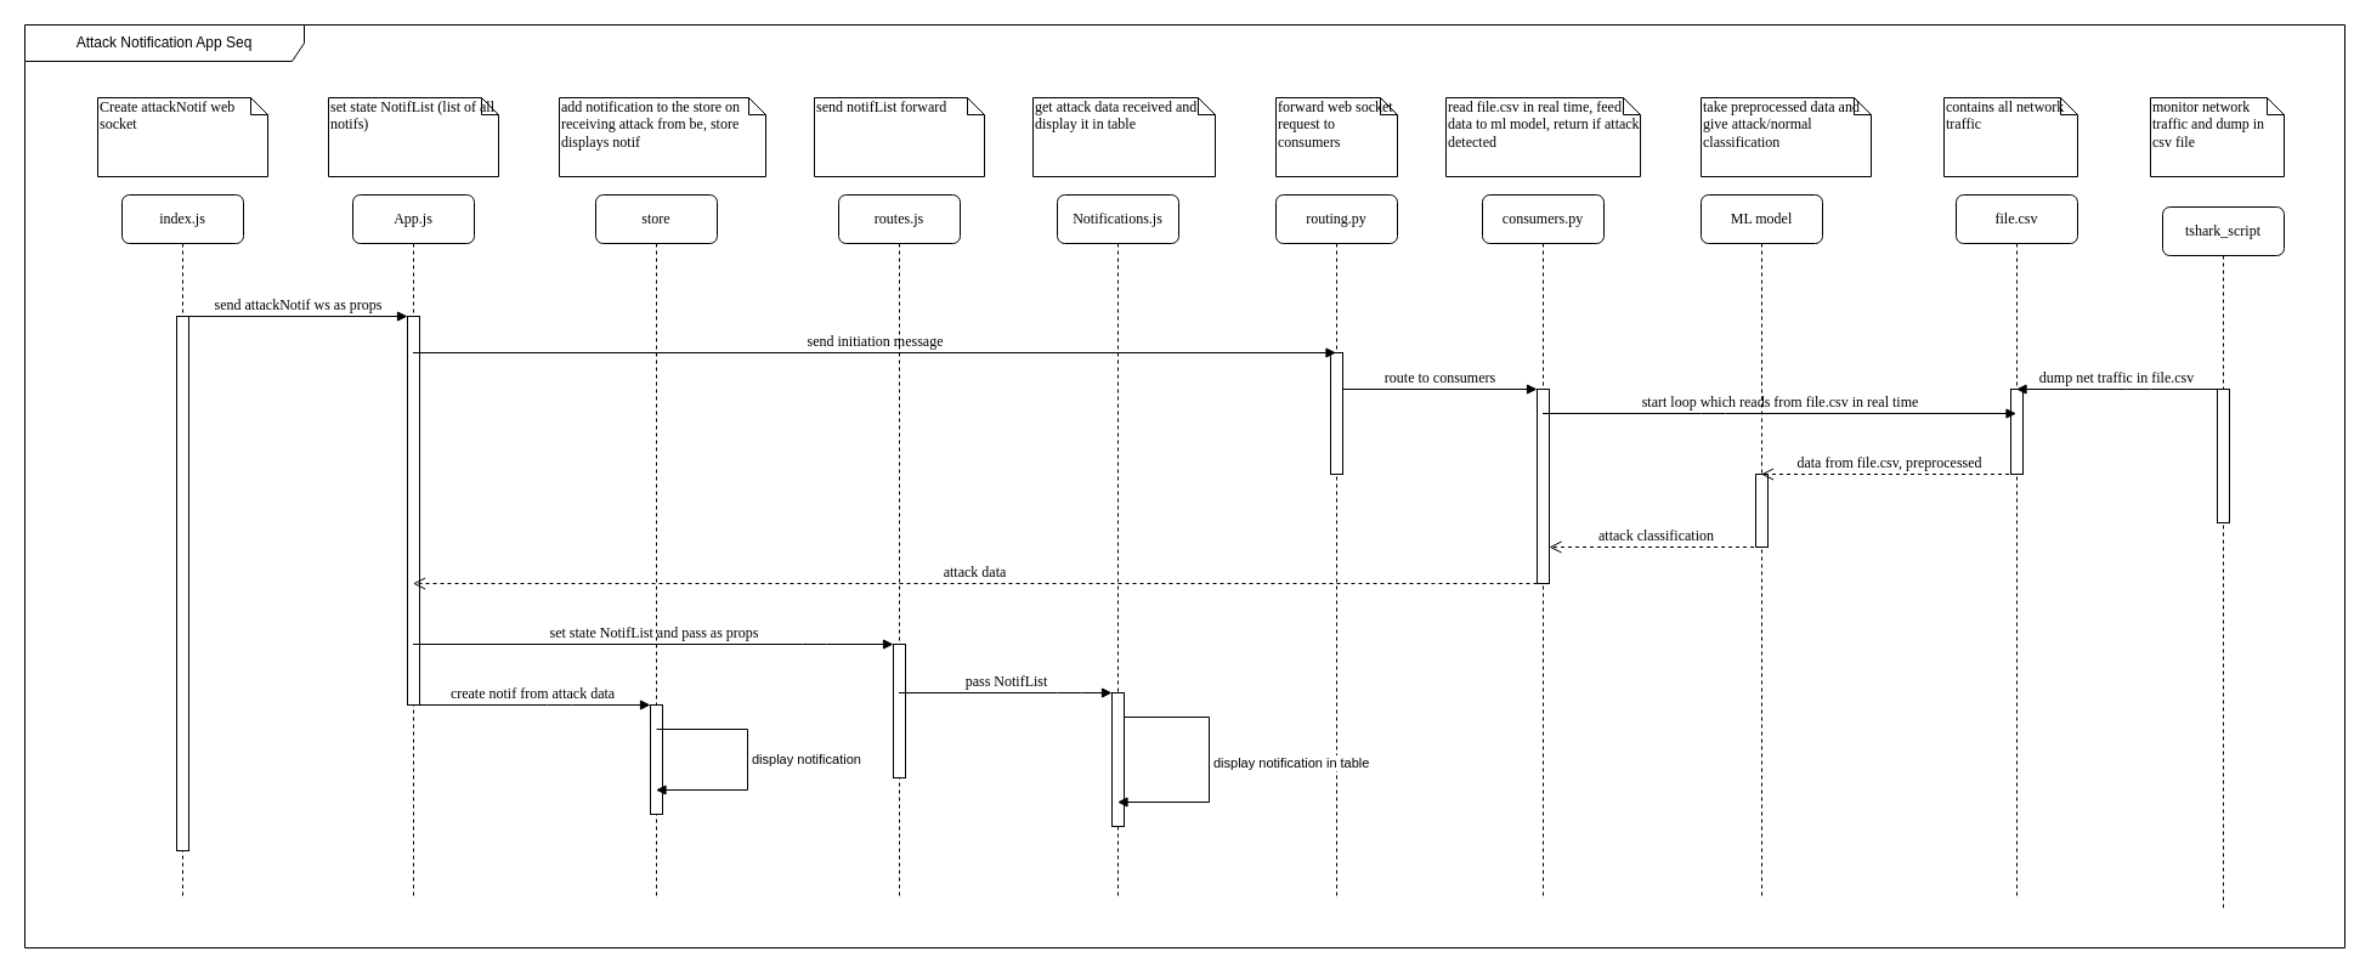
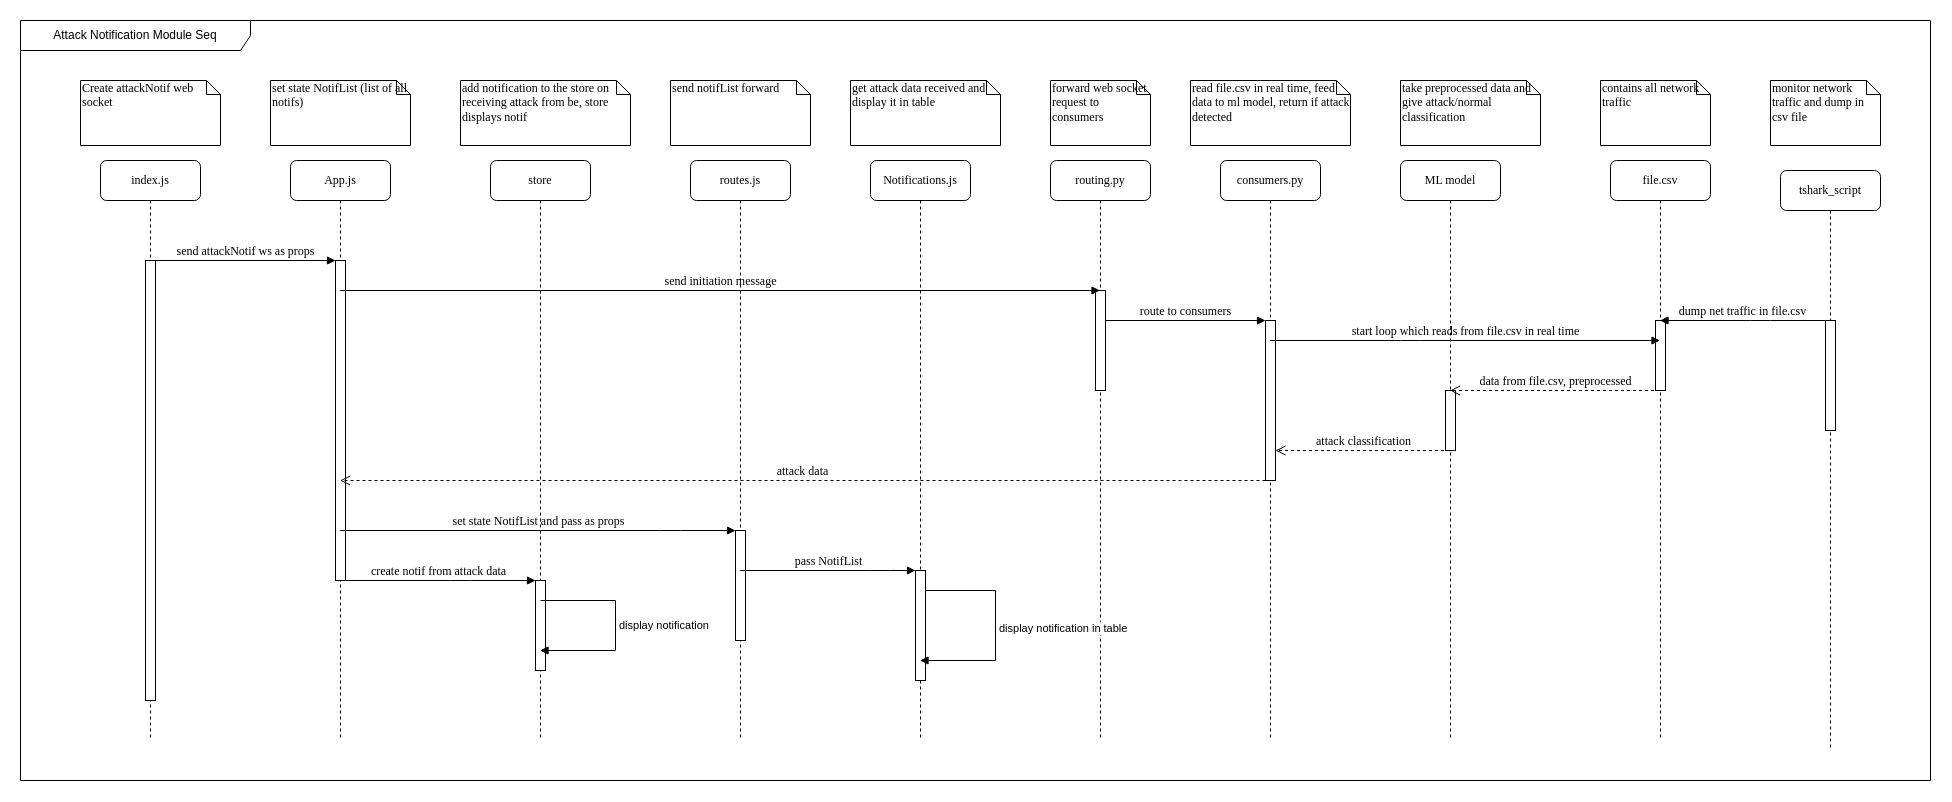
  <mxCell id="0" />
  <mxCell id="1" parent="0" />
  <mxCell id="2" value="App.js" style="shape=umlLifeline;perimeter=lifelinePerimeter;whiteSpace=wrap;html=1;container=1;collapsible=0;recursiveResize=0;outlineConnect=0;rounded=1;shadow=0;comic=0;labelBackgroundColor=none;strokeWidth=1;fontFamily=Verdana;fontSize=12;align=center;" parent="1" vertex="1"><mxGeometry x="290" y="160" width="100" height="580" as="geometry" /></mxCell>
  <mxCell id="3" value="" style="html=1;points=[];perimeter=orthogonalPerimeter;rounded=0;shadow=0;comic=0;labelBackgroundColor=none;strokeWidth=1;fontFamily=Verdana;fontSize=12;align=center;" parent="2" vertex="1"><mxGeometry x="45" y="100" width="10" height="320" as="geometry" /></mxCell>
  <mxCell id="4" value="routes.js" style="shape=umlLifeline;perimeter=lifelinePerimeter;whiteSpace=wrap;html=1;container=1;collapsible=0;recursiveResize=0;outlineConnect=0;rounded=1;shadow=0;comic=0;labelBackgroundColor=none;strokeWidth=1;fontFamily=Verdana;fontSize=12;align=center;" parent="1" vertex="1"><mxGeometry x="690" y="160" width="100" height="580" as="geometry" /></mxCell>
  <mxCell id="5" value="" style="html=1;points=[];perimeter=orthogonalPerimeter;rounded=0;shadow=0;comic=0;labelBackgroundColor=none;strokeWidth=1;fontFamily=Verdana;fontSize=12;align=center;" vertex="1" parent="4"><mxGeometry x="45" y="370" width="10" height="110" as="geometry" /></mxCell>
  <mxCell id="6" value="routing.py" style="shape=umlLifeline;perimeter=lifelinePerimeter;whiteSpace=wrap;html=1;container=1;collapsible=0;recursiveResize=0;outlineConnect=0;rounded=1;shadow=0;comic=0;labelBackgroundColor=none;strokeWidth=1;fontFamily=Verdana;fontSize=12;align=center;" parent="1" vertex="1"><mxGeometry x="1050" y="160" width="100" height="580" as="geometry" /></mxCell>
  <mxCell id="7" value="consumers.py" style="shape=umlLifeline;perimeter=lifelinePerimeter;whiteSpace=wrap;html=1;container=1;collapsible=0;recursiveResize=0;outlineConnect=0;rounded=1;shadow=0;comic=0;labelBackgroundColor=none;strokeWidth=1;fontFamily=Verdana;fontSize=12;align=center;" parent="1" vertex="1"><mxGeometry x="1220" y="160" width="100" height="580" as="geometry" /></mxCell>
  <mxCell id="8" value="" style="html=1;points=[];perimeter=orthogonalPerimeter;rounded=0;shadow=0;comic=0;labelBackgroundColor=none;strokeWidth=1;fontFamily=Verdana;fontSize=12;align=center;" parent="7" vertex="1"><mxGeometry x="45" y="160" width="10" height="160" as="geometry" /></mxCell>
  <mxCell id="9" value="file.csv" style="shape=umlLifeline;perimeter=lifelinePerimeter;whiteSpace=wrap;html=1;container=1;collapsible=0;recursiveResize=0;outlineConnect=0;rounded=1;shadow=0;comic=0;labelBackgroundColor=none;strokeWidth=1;fontFamily=Verdana;fontSize=12;align=center;" parent="1" vertex="1"><mxGeometry x="1610" y="160" width="100" height="580" as="geometry" /></mxCell>
  <mxCell id="10" value="" style="html=1;points=[];perimeter=orthogonalPerimeter;rounded=0;shadow=0;comic=0;labelBackgroundColor=none;strokeColor=#000000;strokeWidth=1;fillColor=#FFFFFF;fontFamily=Verdana;fontSize=12;fontColor=#000000;align=center;" vertex="1" parent="9"><mxGeometry x="45" y="160" width="10" height="70" as="geometry" /></mxCell>
  <mxCell id="11" value="tshark_script" style="shape=umlLifeline;perimeter=lifelinePerimeter;whiteSpace=wrap;html=1;container=1;collapsible=0;recursiveResize=0;outlineConnect=0;rounded=1;shadow=0;comic=0;labelBackgroundColor=none;strokeWidth=1;fontFamily=Verdana;fontSize=12;align=center;" parent="1" vertex="1"><mxGeometry x="1780" y="170" width="100" height="580" as="geometry" /></mxCell>
  <mxCell id="12" value="" style="html=1;points=[];perimeter=orthogonalPerimeter;rounded=0;shadow=0;comic=0;labelBackgroundColor=none;strokeColor=#000000;strokeWidth=1;fillColor=#FFFFFF;fontFamily=Verdana;fontSize=12;fontColor=#000000;align=center;" vertex="1" parent="11"><mxGeometry x="45" y="150" width="10" height="110" as="geometry" /></mxCell>
  <mxCell id="13" value="index.js" style="shape=umlLifeline;perimeter=lifelinePerimeter;whiteSpace=wrap;html=1;container=1;collapsible=0;recursiveResize=0;outlineConnect=0;rounded=1;shadow=0;comic=0;labelBackgroundColor=none;strokeWidth=1;fontFamily=Verdana;fontSize=12;align=center;" parent="1" vertex="1"><mxGeometry x="100" y="160" width="100" height="580" as="geometry" /></mxCell>
  <mxCell id="14" value="" style="html=1;points=[];perimeter=orthogonalPerimeter;rounded=0;shadow=0;comic=0;labelBackgroundColor=none;strokeWidth=1;fontFamily=Verdana;fontSize=12;align=center;" parent="13" vertex="1"><mxGeometry x="45" y="100" width="10" height="440" as="geometry" /></mxCell>
  <mxCell id="15" value="" style="html=1;points=[];perimeter=orthogonalPerimeter;rounded=0;shadow=0;comic=0;labelBackgroundColor=none;strokeWidth=1;fontFamily=Verdana;fontSize=12;align=center;" parent="1" vertex="1"><mxGeometry x="1095" y="290" width="10" height="100" as="geometry" /></mxCell>
  <mxCell id="16" value="route to consumers" style="html=1;verticalAlign=bottom;endArrow=block;entryX=0;entryY=0;labelBackgroundColor=none;fontFamily=Verdana;fontSize=12;edgeStyle=elbowEdgeStyle;elbow=vertical;" parent="1" source="15" target="8" edge="1"><mxGeometry relative="1" as="geometry"><mxPoint x="1160" y="310" as="sourcePoint" /></mxGeometry></mxCell>
  <mxCell id="17" value="attack data" style="html=1;verticalAlign=bottom;endArrow=open;dashed=1;endSize=8;labelBackgroundColor=none;fontFamily=Verdana;fontSize=12;edgeStyle=elbowEdgeStyle;elbow=vertical;" parent="1" source="8" target="2" edge="1"><mxGeometry relative="1" as="geometry"><mxPoint x="950" y="386" as="targetPoint" /><Array as="points"><mxPoint x="1190" y="480" /><mxPoint x="980" y="470" /><mxPoint x="990" y="430" /><mxPoint x="970" y="340" /><mxPoint x="1000" y="340" /></Array></mxGeometry></mxCell>
  <mxCell id="18" value="send attackNotif ws as props" style="html=1;verticalAlign=bottom;endArrow=block;entryX=0;entryY=0;labelBackgroundColor=none;fontFamily=Verdana;fontSize=12;edgeStyle=elbowEdgeStyle;elbow=vertical;" parent="1" source="14" target="3" edge="1"><mxGeometry relative="1" as="geometry"><mxPoint x="220" y="270" as="sourcePoint" /></mxGeometry></mxCell>
  <mxCell id="19" value="create notif from attack data" style="html=1;verticalAlign=bottom;endArrow=block;labelBackgroundColor=none;fontFamily=Verdana;fontSize=12;edgeStyle=elbowEdgeStyle;elbow=vertical;" parent="1" source="2" target="28" edge="1"><mxGeometry relative="1" as="geometry"><mxPoint x="375" y="550" as="sourcePoint" /><mxPoint x="559.5" y="550" as="targetPoint" /><Array as="points"><mxPoint x="460" y="580" /><mxPoint x="480" y="550" /><mxPoint x="500" y="370" /><mxPoint x="500" y="300" /></Array></mxGeometry></mxCell>
  <mxCell id="20" value="Create attackNotif web socket" style="shape=note;whiteSpace=wrap;html=1;size=14;verticalAlign=top;align=left;spacingTop=-6;rounded=0;shadow=0;comic=0;labelBackgroundColor=none;strokeWidth=1;fontFamily=Verdana;fontSize=12" parent="1" vertex="1"><mxGeometry x="80" y="80" width="140" height="65" as="geometry" /></mxCell>
  <mxCell id="21" value="set state NotifList (list of all notifs) " style="shape=note;whiteSpace=wrap;html=1;size=14;verticalAlign=top;align=left;spacingTop=-6;rounded=0;shadow=0;comic=0;labelBackgroundColor=none;strokeWidth=1;fontFamily=Verdana;fontSize=12" parent="1" vertex="1"><mxGeometry x="270" y="80" width="140" height="65" as="geometry" /></mxCell>
  <mxCell id="22" value="send notifList forward" style="shape=note;whiteSpace=wrap;html=1;size=14;verticalAlign=top;align=left;spacingTop=-6;rounded=0;shadow=0;comic=0;labelBackgroundColor=none;strokeWidth=1;fontFamily=Verdana;fontSize=12" parent="1" vertex="1"><mxGeometry x="670" y="80" width="140" height="65" as="geometry" /></mxCell>
  <mxCell id="23" value="forward web socket request to consumers" style="shape=note;whiteSpace=wrap;html=1;size=14;verticalAlign=top;align=left;spacingTop=-6;rounded=0;shadow=0;comic=0;labelBackgroundColor=none;strokeWidth=1;fontFamily=Verdana;fontSize=12" parent="1" vertex="1"><mxGeometry x="1050" y="80" width="100" height="65" as="geometry" /></mxCell>
  <mxCell id="24" value="read file.csv in real time, feed data to ml model, return if attack detected" style="shape=note;whiteSpace=wrap;html=1;size=14;verticalAlign=top;align=left;spacingTop=-6;rounded=0;shadow=0;comic=0;labelBackgroundColor=none;strokeWidth=1;fontFamily=Verdana;fontSize=12" parent="1" vertex="1"><mxGeometry x="1190" y="80" width="160" height="65" as="geometry" /></mxCell>
  <mxCell id="25" value="contains all network traffic" style="shape=note;whiteSpace=wrap;html=1;size=14;verticalAlign=top;align=left;spacingTop=-6;rounded=0;shadow=0;comic=0;labelBackgroundColor=none;strokeWidth=1;fontFamily=Verdana;fontSize=12" parent="1" vertex="1"><mxGeometry x="1600" y="80" width="110" height="65" as="geometry" /></mxCell>
  <mxCell id="26" value="monitor network traffic and dump in csv file" style="shape=note;whiteSpace=wrap;html=1;size=14;verticalAlign=top;align=left;spacingTop=-6;rounded=0;shadow=0;comic=0;labelBackgroundColor=none;strokeWidth=1;fontFamily=Verdana;fontSize=12" parent="1" vertex="1"><mxGeometry x="1770" y="80" width="110" height="65" as="geometry" /></mxCell>
  <mxCell id="27" value="store" style="shape=umlLifeline;perimeter=lifelinePerimeter;whiteSpace=wrap;html=1;container=1;collapsible=0;recursiveResize=0;outlineConnect=0;rounded=1;shadow=0;comic=0;labelBackgroundColor=none;strokeWidth=1;fontFamily=Verdana;fontSize=12;align=center;" vertex="1" parent="1"><mxGeometry x="490" y="160" width="100" height="580" as="geometry" /></mxCell>
  <mxCell id="28" value="" style="html=1;points=[];perimeter=orthogonalPerimeter;rounded=0;shadow=0;comic=0;labelBackgroundColor=none;strokeWidth=1;fontFamily=Verdana;fontSize=12;align=center;" vertex="1" parent="27"><mxGeometry x="45" y="420" width="10" height="90" as="geometry" /></mxCell>
  <mxCell id="29" value="add notification to the store on receiving attack from be, store displays notif" style="shape=note;whiteSpace=wrap;html=1;size=14;verticalAlign=top;align=left;spacingTop=-6;rounded=0;shadow=0;comic=0;labelBackgroundColor=none;strokeWidth=1;fontFamily=Verdana;fontSize=12" vertex="1" parent="1"><mxGeometry x="460" y="80" width="170" height="65" as="geometry" /></mxCell>
  <mxCell id="30" value="ML model" style="shape=umlLifeline;perimeter=lifelinePerimeter;whiteSpace=wrap;html=1;container=1;collapsible=0;recursiveResize=0;outlineConnect=0;rounded=1;shadow=0;comic=0;labelBackgroundColor=none;strokeWidth=1;fontFamily=Verdana;fontSize=12;align=center;" vertex="1" parent="1"><mxGeometry x="1400" y="160" width="100" height="580" as="geometry" /></mxCell>
  <mxCell id="31" value="" style="html=1;points=[];perimeter=orthogonalPerimeter;rounded=0;shadow=0;comic=0;labelBackgroundColor=none;strokeColor=#000000;strokeWidth=1;fillColor=#FFFFFF;fontFamily=Verdana;fontSize=12;fontColor=#000000;align=center;" vertex="1" parent="30"><mxGeometry x="45" y="230" width="10" height="60" as="geometry" /></mxCell>
  <mxCell id="32" value="take preprocessed data and give attack/normal classification" style="shape=note;whiteSpace=wrap;html=1;size=14;verticalAlign=top;align=left;spacingTop=-6;rounded=0;shadow=0;comic=0;labelBackgroundColor=none;strokeWidth=1;fontFamily=Verdana;fontSize=12" vertex="1" parent="1"><mxGeometry x="1400" y="80" width="140" height="65" as="geometry" /></mxCell>
  <mxCell id="33" value="send initiation message" style="html=1;verticalAlign=bottom;endArrow=block;labelBackgroundColor=none;fontFamily=Verdana;fontSize=12;edgeStyle=elbowEdgeStyle;elbow=vertical;" edge="1" parent="1" source="2" target="6"><mxGeometry relative="1" as="geometry"><mxPoint x="400" y="290" as="sourcePoint" /><mxPoint x="565" y="290" as="targetPoint" /><Array as="points"><mxPoint x="505.5" y="290" /><mxPoint x="505.5" y="220" /></Array></mxGeometry></mxCell>
  <mxCell id="34" value="start loop which reads from file.csv in real time" style="html=1;verticalAlign=bottom;endArrow=block;labelBackgroundColor=none;fontFamily=Verdana;fontSize=12;edgeStyle=elbowEdgeStyle;elbow=vertical;" edge="1" parent="1" source="7" target="9"><mxGeometry relative="1" as="geometry"><mxPoint x="1300" y="329.5" as="sourcePoint" /><mxPoint x="1430" y="329.5" as="targetPoint" /><Array as="points"><mxPoint x="1410" y="340" /><mxPoint x="1570" y="320" /><mxPoint x="1660" y="323" /><mxPoint x="1660" y="323" /></Array></mxGeometry></mxCell>
  <mxCell id="35" value="data from file.csv, preprocessed" style="html=1;verticalAlign=bottom;endArrow=open;dashed=1;endSize=8;labelBackgroundColor=none;fontFamily=Verdana;fontSize=12;" edge="1" parent="1" source="9" target="30"><mxGeometry relative="1" as="geometry"><mxPoint x="850" y="430" as="targetPoint" /><mxPoint x="1540" y="430" as="sourcePoint" /><Array as="points"><mxPoint x="1590" y="390" /><mxPoint x="1490" y="390" /></Array></mxGeometry></mxCell>
  <mxCell id="36" value="attack classification" style="html=1;verticalAlign=bottom;endArrow=open;dashed=1;endSize=8;labelBackgroundColor=none;fontFamily=Verdana;fontSize=12;" edge="1" parent="1" source="30" target="8"><mxGeometry relative="1" as="geometry"><mxPoint x="1240" y="460" as="targetPoint" /><mxPoint x="1330" y="460" as="sourcePoint" /><Array as="points"><mxPoint x="1400" y="450" /></Array></mxGeometry></mxCell>
  <mxCell id="37" value="display notification" style="edgeStyle=orthogonalEdgeStyle;html=1;align=left;spacingLeft=2;endArrow=block;rounded=0;" edge="1" parent="1"><mxGeometry relative="1" as="geometry"><mxPoint x="540" y="600" as="sourcePoint" /><Array as="points"><mxPoint x="540" y="600" /><mxPoint x="615" y="600" /><mxPoint x="615" y="650" /></Array><mxPoint x="539.5" y="650" as="targetPoint" /></mxGeometry></mxCell>
  <mxCell id="38" value="dump net traffic in file.csv" style="html=1;verticalAlign=bottom;endArrow=block;labelBackgroundColor=none;fontFamily=Verdana;fontSize=12;edgeStyle=elbowEdgeStyle;elbow=vertical;" edge="1" parent="1" source="12" target="9"><mxGeometry relative="1" as="geometry"><mxPoint x="1720" y="350" as="sourcePoint" /><mxPoint x="1850" y="350" as="targetPoint" /><Array as="points"><mxPoint x="1760" y="320" /><mxPoint x="1770" y="340" /><mxPoint x="1740" y="280" /></Array></mxGeometry></mxCell>
  <mxCell id="39" value="Notifications.js" style="shape=umlLifeline;perimeter=lifelinePerimeter;whiteSpace=wrap;html=1;container=1;collapsible=0;recursiveResize=0;outlineConnect=0;rounded=1;shadow=0;comic=0;labelBackgroundColor=none;strokeWidth=1;fontFamily=Verdana;fontSize=12;align=center;" vertex="1" parent="1"><mxGeometry x="870" y="160" width="100" height="580" as="geometry" /></mxCell>
  <mxCell id="40" value="" style="html=1;points=[];perimeter=orthogonalPerimeter;rounded=0;shadow=0;comic=0;labelBackgroundColor=none;strokeWidth=1;fontFamily=Verdana;fontSize=12;align=center;" vertex="1" parent="39"><mxGeometry x="45" y="410" width="10" height="110" as="geometry" /></mxCell>
  <mxCell id="41" value="display notification in table" style="edgeStyle=orthogonalEdgeStyle;html=1;align=left;spacingLeft=2;endArrow=block;rounded=0;" edge="1" target="39" parent="39" source="40"><mxGeometry relative="1" as="geometry"><mxPoint x="50" y="400" as="sourcePoint" /><Array as="points"><mxPoint x="125" y="430" /><mxPoint x="125" y="500" /></Array><mxPoint x="90" y="500" as="targetPoint" /></mxGeometry></mxCell>
  <mxCell id="42" value="get attack data received and display it in table" style="shape=note;whiteSpace=wrap;html=1;size=14;verticalAlign=top;align=left;spacingTop=-6;rounded=0;shadow=0;comic=0;labelBackgroundColor=none;strokeWidth=1;fontFamily=Verdana;fontSize=12" vertex="1" parent="1"><mxGeometry x="850" y="80" width="150" height="65" as="geometry" /></mxCell>
  <mxCell id="43" value="set state NotifList and pass as props" style="html=1;verticalAlign=bottom;endArrow=block;labelBackgroundColor=none;fontFamily=Verdana;fontSize=12;edgeStyle=elbowEdgeStyle;elbow=vertical;" edge="1" parent="1" source="2" target="5"><mxGeometry relative="1" as="geometry"><mxPoint x="570" y="510" as="sourcePoint" /><mxPoint x="754.5" y="510" as="targetPoint" /><Array as="points"><mxPoint x="670" y="530" /><mxPoint x="675" y="510" /><mxPoint x="695" y="330" /><mxPoint x="695" y="260" /></Array></mxGeometry></mxCell>
  <mxCell id="44" value="pass NotifList" style="html=1;verticalAlign=bottom;endArrow=block;labelBackgroundColor=none;fontFamily=Verdana;fontSize=12;edgeStyle=elbowEdgeStyle;elbow=vertical;" edge="1" parent="1" source="4" target="40"><mxGeometry relative="1" as="geometry"><mxPoint x="790" y="550" as="sourcePoint" /><mxPoint x="920" y="550" as="targetPoint" /><Array as="points"><mxPoint x="880" y="570" /><mxPoint x="895" y="550" /><mxPoint x="915" y="370" /><mxPoint x="915" y="300" /></Array></mxGeometry></mxCell>
- <mxCell id="45" value="Attack Notification App Seq" style="shape=umlFrame;whiteSpace=wrap;html=1;width=230;height=30;" vertex="1" parent="1"><mxGeometry x="20" y="20" width="1910" height="760" as="geometry" /></mxCell>
+ <mxCell id="45" value="Attack Notification Module Seq" style="shape=umlFrame;whiteSpace=wrap;html=1;width=230;height=30;" vertex="1" parent="1"><mxGeometry x="20" y="20" width="1910" height="760" as="geometry" /></mxCell>
